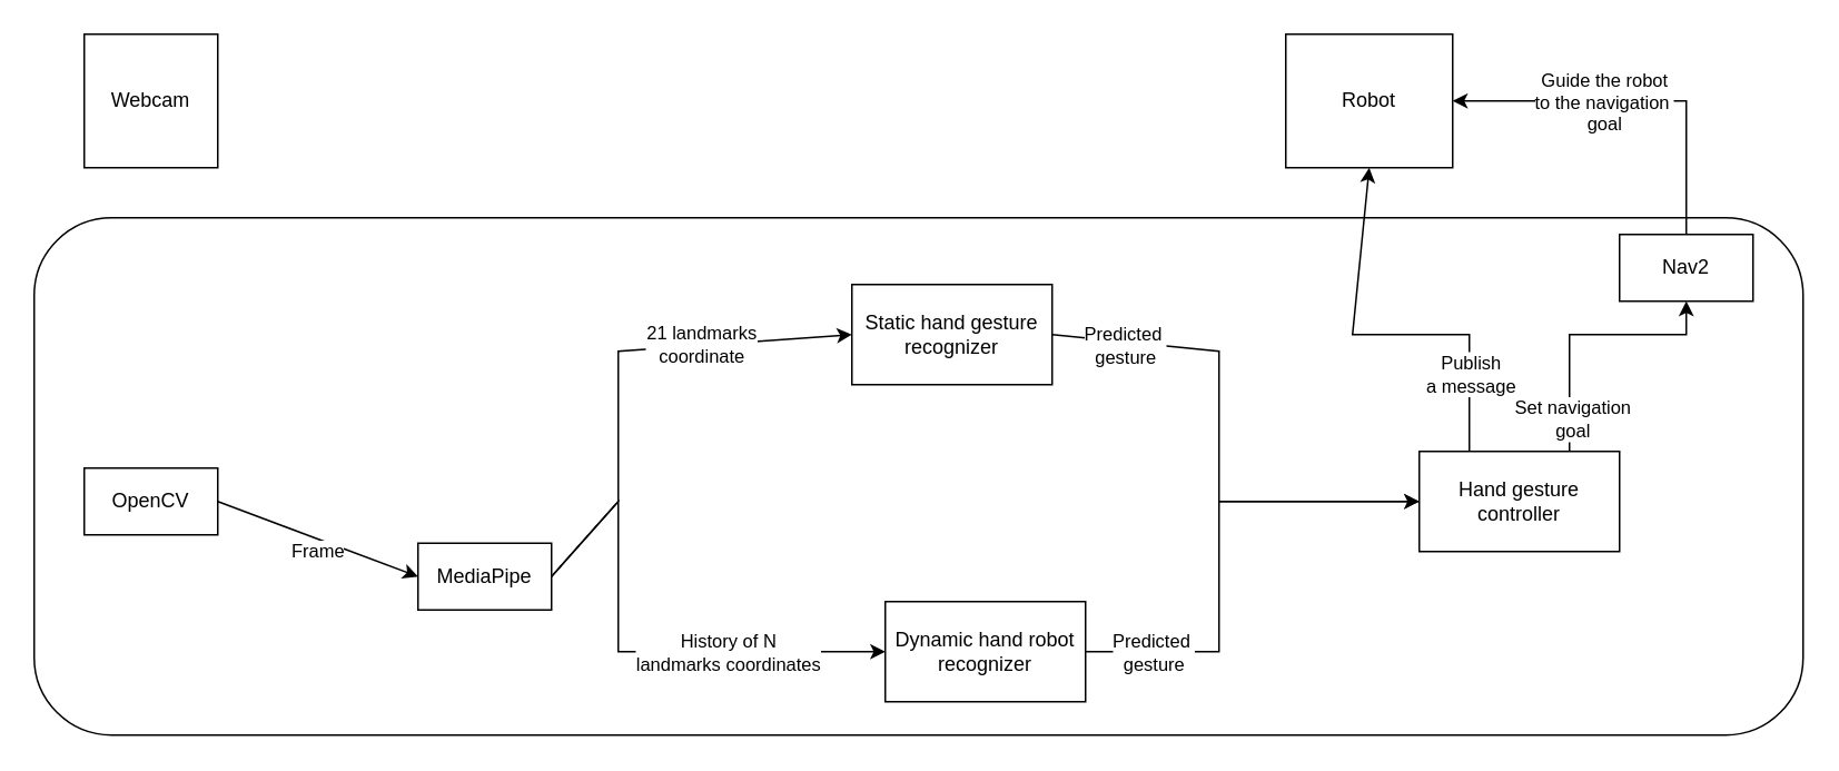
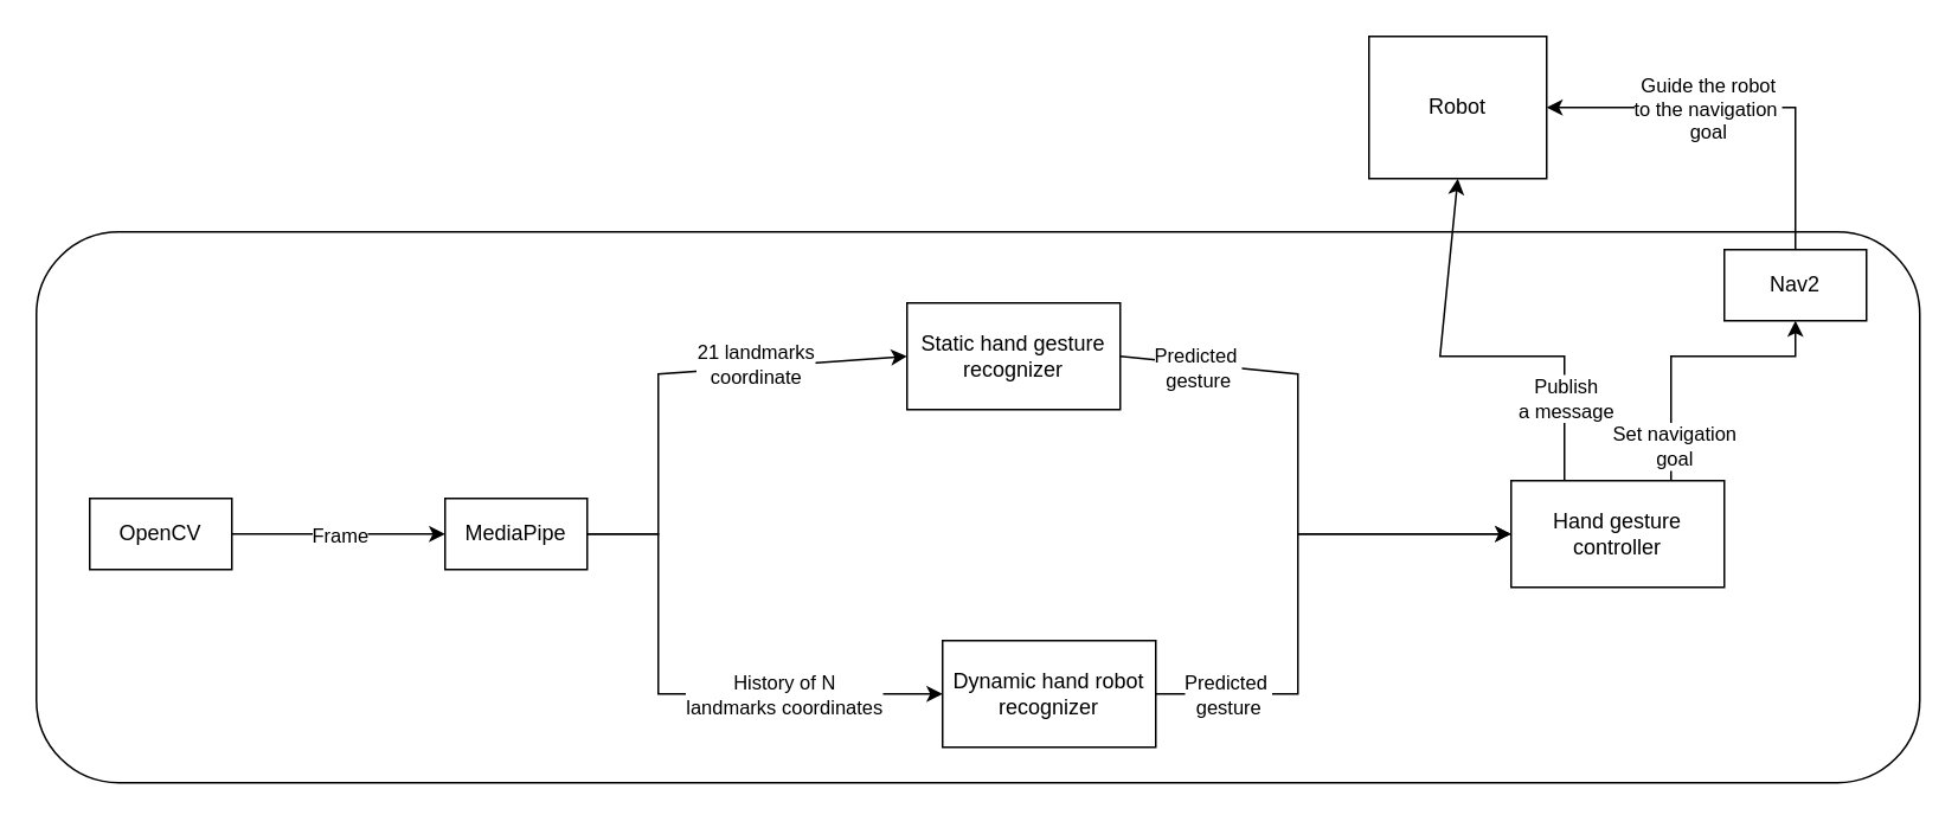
  <mxCell id="0" />
  <mxCell id="1" parent="0" />
  <mxCell id="2" value="" style="rounded=1;whiteSpace=wrap;html=1;fillColor=none;" parent="1" vertex="1"><mxGeometry x="20" y="130" width="1060" height="310" as="geometry" /></mxCell>
- <mxCell id="3" value="Webcam" style="whiteSpace=wrap;html=1;aspect=fixed;" parent="1" vertex="1"><mxGeometry x="50" y="20" width="80" height="80" as="geometry" /></mxCell>
  <mxCell id="4" value="OpenCV" style="rounded=0;whiteSpace=wrap;html=1;" parent="1" vertex="1"><mxGeometry x="50" y="280" width="80" height="40" as="geometry" /></mxCell>
- <mxCell id="5" value="MediaPipe" style="rounded=0;whiteSpace=wrap;html=1;" parent="1" vertex="1"><mxGeometry x="250" y="325" width="80" height="40" as="geometry" /></mxCell>
+ <mxCell id="5" value="MediaPipe" style="rounded=0;whiteSpace=wrap;html=1;" parent="1" vertex="1"><mxGeometry x="250" y="280" width="80" height="40" as="geometry" /></mxCell>
  <mxCell id="6" value="" style="endArrow=classic;html=1;rounded=0;exitX=1;exitY=0.5;exitDx=0;exitDy=0;entryX=0;entryY=0.5;entryDx=0;entryDy=0;" parent="1" source="4" target="5" edge="1"><mxGeometry width="50" height="50" relative="1" as="geometry"><mxPoint x="360" y="390" as="sourcePoint" /><mxPoint x="410" y="340" as="targetPoint" /></mxGeometry></mxCell>
  <mxCell id="7" value="Frame" style="edgeLabel;html=1;align=center;verticalAlign=middle;resizable=0;points=[];" parent="6" vertex="1" connectable="0"><mxGeometry x="0.3" y="-1" relative="1" as="geometry"><mxPoint x="-18" y="-1" as="offset" /></mxGeometry></mxCell>
  <mxCell id="8" value="Static hand gesture recognizer" style="rounded=0;whiteSpace=wrap;html=1;" parent="1" vertex="1"><mxGeometry x="510" y="170" width="120" height="60" as="geometry" /></mxCell>
  <mxCell id="9" value="Dynamic hand robot recognizer" style="rounded=0;whiteSpace=wrap;html=1;" parent="1" vertex="1"><mxGeometry x="530" y="360" width="120" height="60" as="geometry" /></mxCell>
  <mxCell id="10" value="" style="endArrow=classic;html=1;rounded=0;exitX=1;exitY=0.5;exitDx=0;exitDy=0;entryX=0;entryY=0.5;entryDx=0;entryDy=0;" parent="1" source="5" target="8" edge="1"><mxGeometry width="50" height="50" relative="1" as="geometry"><mxPoint x="360" y="390" as="sourcePoint" /><mxPoint x="410" y="340" as="targetPoint" /><Array as="points"><mxPoint x="370" y="300" /><mxPoint x="370" y="210" /></Array></mxGeometry></mxCell>
  <mxCell id="11" value="21 landmarks &lt;br&gt;coordinate" style="edgeLabel;html=1;align=center;verticalAlign=middle;resizable=0;points=[];" parent="10" vertex="1" connectable="0"><mxGeometry x="0.495" relative="1" as="geometry"><mxPoint x="-17" as="offset" /></mxGeometry></mxCell>
  <mxCell id="12" value="" style="endArrow=classic;html=1;rounded=0;exitX=1;exitY=0.5;exitDx=0;exitDy=0;entryX=0;entryY=0.5;entryDx=0;entryDy=0;" parent="1" source="5" target="9" edge="1"><mxGeometry width="50" height="50" relative="1" as="geometry"><mxPoint x="360" y="390" as="sourcePoint" /><mxPoint x="410" y="340" as="targetPoint" /><Array as="points"><mxPoint x="370" y="300" /><mxPoint x="370" y="390" /></Array></mxGeometry></mxCell>
  <mxCell id="13" value="History of N &lt;br&gt;landmarks&amp;nbsp;coordinates" style="edgeLabel;html=1;align=center;verticalAlign=middle;resizable=0;points=[];" parent="12" vertex="1" connectable="0"><mxGeometry x="0.6" y="-1" relative="1" as="geometry"><mxPoint x="-32" y="-1" as="offset" /></mxGeometry></mxCell>
  <mxCell id="14" value="Hand gesture controller" style="rounded=0;whiteSpace=wrap;html=1;" parent="1" vertex="1"><mxGeometry x="850" y="270" width="120" height="60" as="geometry" /></mxCell>
  <mxCell id="15" value="" style="endArrow=classic;html=1;rounded=0;exitX=1;exitY=0.5;exitDx=0;exitDy=0;entryX=0;entryY=0.5;entryDx=0;entryDy=0;" parent="1" source="8" target="14" edge="1"><mxGeometry width="50" height="50" relative="1" as="geometry"><mxPoint x="360" y="390" as="sourcePoint" /><mxPoint x="410" y="340" as="targetPoint" /><Array as="points"><mxPoint x="730" y="210" /><mxPoint x="730" y="300" /></Array></mxGeometry></mxCell>
  <mxCell id="16" value="Predicted&amp;nbsp;&lt;br&gt;gesture" style="edgeLabel;html=1;align=center;verticalAlign=middle;resizable=0;points=[];" parent="15" vertex="1" connectable="0"><mxGeometry x="-0.6" relative="1" as="geometry"><mxPoint x="-18" as="offset" /></mxGeometry></mxCell>
  <mxCell id="17" value="" style="endArrow=classic;html=1;rounded=0;exitX=1;exitY=0.5;exitDx=0;exitDy=0;entryX=0;entryY=0.5;entryDx=0;entryDy=0;" parent="1" source="9" target="14" edge="1"><mxGeometry width="50" height="50" relative="1" as="geometry"><mxPoint x="360" y="390" as="sourcePoint" /><mxPoint x="410" y="340" as="targetPoint" /><Array as="points"><mxPoint x="730" y="390" /><mxPoint x="730" y="300" /></Array></mxGeometry></mxCell>
  <mxCell id="18" value="Predicted&amp;nbsp;&lt;br&gt;gesture" style="edgeLabel;html=1;align=center;verticalAlign=middle;resizable=0;points=[];" parent="17" vertex="1" connectable="0"><mxGeometry x="-0.629" y="-1" relative="1" as="geometry"><mxPoint x="-14" y="-1" as="offset" /></mxGeometry></mxCell>
  <mxCell id="19" value="Nav2" style="rounded=0;whiteSpace=wrap;html=1;" parent="1" vertex="1"><mxGeometry x="970" y="140" width="80" height="40" as="geometry" /></mxCell>
  <mxCell id="20" value="Robot" style="whiteSpace=wrap;html=1;aspect=fixed;" parent="1" vertex="1"><mxGeometry x="770" y="20" width="100" height="80" as="geometry" /></mxCell>
  <mxCell id="21" value="" style="endArrow=classic;html=1;rounded=0;exitX=0.75;exitY=0;exitDx=0;exitDy=0;entryX=0.5;entryY=1;entryDx=0;entryDy=0;" parent="1" source="14" target="19" edge="1"><mxGeometry width="50" height="50" relative="1" as="geometry"><mxPoint x="850" y="400" as="sourcePoint" /><mxPoint x="900" y="350" as="targetPoint" /><Array as="points"><mxPoint x="940" y="200" /><mxPoint x="1010" y="200" /></Array></mxGeometry></mxCell>
  <mxCell id="22" value="Set navigation&lt;br&gt;goal" style="edgeLabel;html=1;align=center;verticalAlign=middle;resizable=0;points=[];" parent="21" vertex="1" connectable="0"><mxGeometry x="-0.611" y="-1" relative="1" as="geometry"><mxPoint y="11" as="offset" /></mxGeometry></mxCell>
  <mxCell id="23" value="" style="endArrow=classic;html=1;rounded=0;exitX=0.5;exitY=0;exitDx=0;exitDy=0;entryX=1;entryY=0.5;entryDx=0;entryDy=0;" parent="1" source="19" target="20" edge="1"><mxGeometry width="50" height="50" relative="1" as="geometry"><mxPoint x="850" y="400" as="sourcePoint" /><mxPoint x="900" y="350" as="targetPoint" /><Array as="points"><mxPoint x="1010" y="60" /></Array></mxGeometry></mxCell>
  <mxCell id="24" value="Guide the robot&lt;br&gt;to the navigation&amp;nbsp;&lt;br&gt;goal" style="edgeLabel;html=1;align=center;verticalAlign=middle;resizable=0;points=[];" parent="23" vertex="1" connectable="0"><mxGeometry x="-0.117" y="1" relative="1" as="geometry"><mxPoint x="-33" y="-1" as="offset" /></mxGeometry></mxCell>
  <mxCell id="25" value="" style="endArrow=classic;html=1;rounded=0;exitX=0.25;exitY=0;exitDx=0;exitDy=0;entryX=0.5;entryY=1;entryDx=0;entryDy=0;" parent="1" source="14" target="20" edge="1"><mxGeometry width="50" height="50" relative="1" as="geometry"><mxPoint x="850" y="400" as="sourcePoint" /><mxPoint x="900" y="350" as="targetPoint" /><Array as="points"><mxPoint x="880" y="200" /><mxPoint x="810" y="200" /></Array></mxGeometry></mxCell>
  <mxCell id="26" value="Publish&lt;br&gt;a message" style="edgeLabel;html=1;align=center;verticalAlign=middle;resizable=0;points=[];" parent="25" vertex="1" connectable="0"><mxGeometry x="-0.522" relative="1" as="geometry"><mxPoint y="10" as="offset" /></mxGeometry></mxCell>
